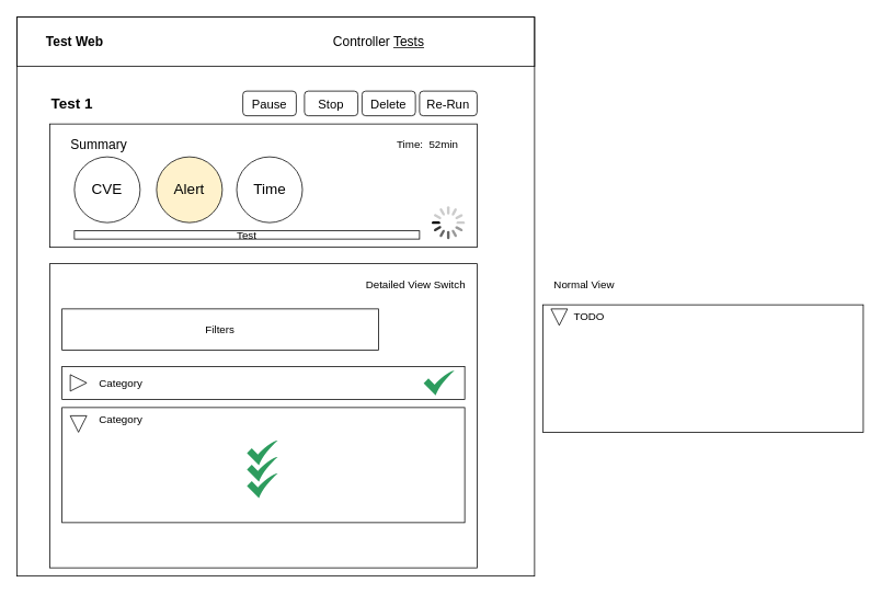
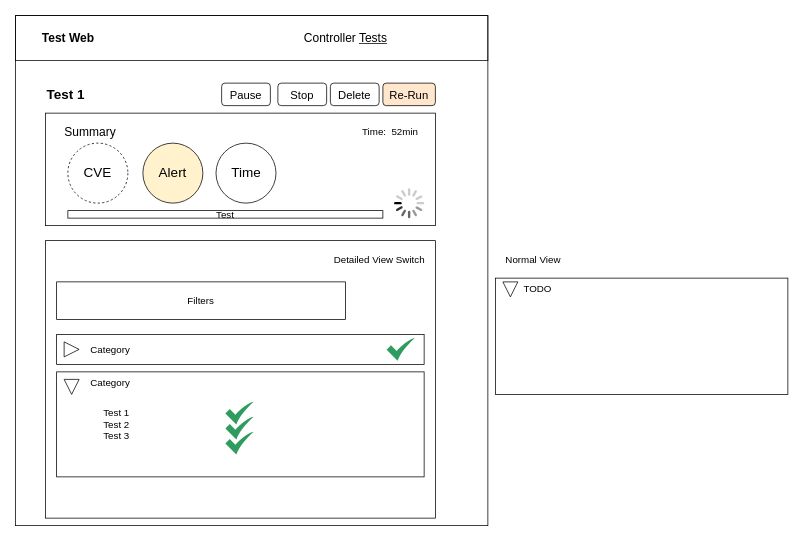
  <mxCell id="0" />
  <mxCell id="1" parent="0" />
  <mxCell id="2" value="" style="rounded=0;whiteSpace=wrap;html=1;fillColor=none;" parent="1" vertex="1"><mxGeometry x="20" y="20" width="630" height="680" as="geometry" /></mxCell>
  <mxCell id="3" value="" style="rounded=0;whiteSpace=wrap;html=1;fillColor=none;" parent="1" vertex="1"><mxGeometry x="20" y="20" width="630" height="60" as="geometry" /></mxCell>
  <mxCell id="4" value="&lt;b&gt;&lt;font style=&quot;font-size: 16px;&quot;&gt;Test Web&lt;/font&gt;&lt;/b&gt;" style="text;html=1;align=center;verticalAlign=middle;resizable=0;points=[];autosize=1;strokeColor=none;fillColor=none;" parent="1" vertex="1"><mxGeometry x="40" y="35" width="100" height="30" as="geometry" /></mxCell>
  <mxCell id="5" value="&lt;font style=&quot;font-size: 16px;&quot;&gt;Controller &lt;u&gt;Tests&lt;/u&gt;&lt;/font&gt;" style="text;html=1;align=center;verticalAlign=middle;resizable=0;points=[];autosize=1;strokeColor=none;fillColor=none;" parent="1" vertex="1"><mxGeometry x="395" y="35" width="130" height="30" as="geometry" /></mxCell>
  <mxCell id="6" value="" style="rounded=0;whiteSpace=wrap;html=1;fontSize=16;fillColor=none;" parent="1" vertex="1"><mxGeometry x="60" y="150" width="520" height="150" as="geometry" /></mxCell>
  <mxCell id="7" value="Test 1" style="text;html=1;strokeColor=none;fillColor=none;align=left;verticalAlign=middle;whiteSpace=wrap;rounded=0;fontSize=18;fontStyle=1" parent="1" vertex="1"><mxGeometry x="60" y="110" width="100" height="30" as="geometry" /></mxCell>
  <mxCell id="8" value="Summary" style="text;html=1;strokeColor=none;fillColor=none;align=center;verticalAlign=middle;whiteSpace=wrap;rounded=0;fontSize=16;" parent="1" vertex="1"><mxGeometry x="90" y="160" width="60" height="30" as="geometry" /></mxCell>
  <mxCell id="9" value="Delete" style="rounded=1;whiteSpace=wrap;html=1;fontSize=15;" parent="1" vertex="1"><mxGeometry x="440" y="110" width="65" height="30" as="geometry" /></mxCell>
- <mxCell id="10" value="Re-Run" style="rounded=1;whiteSpace=wrap;html=1;fontSize=15;" parent="1" vertex="1"><mxGeometry x="510" y="110" width="70" height="30" as="geometry" /></mxCell>
+ <mxCell id="10" value="Re-Run" style="rounded=1;whiteSpace=wrap;html=1;fontSize=15;fillColor=#ffe6cc;" parent="1" vertex="1"><mxGeometry x="510" y="110" width="70" height="30" as="geometry" /></mxCell>
  <mxCell id="11" value="Stop" style="rounded=1;whiteSpace=wrap;html=1;fontSize=15;" parent="1" vertex="1"><mxGeometry x="370" y="110" width="65" height="30" as="geometry" /></mxCell>
  <mxCell id="12" value="Pause" style="rounded=1;whiteSpace=wrap;html=1;fontSize=15;" parent="1" vertex="1"><mxGeometry x="295" y="110" width="65" height="30" as="geometry" /></mxCell>
- <mxCell id="13" value="CVE" style="ellipse;whiteSpace=wrap;html=1;aspect=fixed;fontSize=18;" parent="1" vertex="1"><mxGeometry x="90" y="190" width="80" height="80" as="geometry" /></mxCell>
+ <mxCell id="13" value="CVE" style="ellipse;whiteSpace=wrap;html=1;aspect=fixed;fontSize=18;dashed=1;" parent="1" vertex="1"><mxGeometry x="90" y="190" width="80" height="80" as="geometry" /></mxCell>
  <mxCell id="14" value="Alert" style="ellipse;whiteSpace=wrap;html=1;aspect=fixed;fontSize=18;fillColor=#fff2cc;" parent="1" vertex="1"><mxGeometry x="190" y="190" width="80" height="80" as="geometry" /></mxCell>
  <mxCell id="15" value="Time" style="ellipse;whiteSpace=wrap;html=1;aspect=fixed;fontSize=18;" parent="1" vertex="1"><mxGeometry x="287.5" y="190" width="80" height="80" as="geometry" /></mxCell>
  <mxCell id="16" value="Test" style="rounded=0;whiteSpace=wrap;html=1;fontSize=13;" parent="1" vertex="1"><mxGeometry x="90" y="280" width="420" height="10" as="geometry" /></mxCell>
  <mxCell id="17" value="" style="html=1;verticalLabelPosition=bottom;labelBackgroundColor=#ffffff;verticalAlign=top;shadow=0;dashed=0;strokeWidth=2;shape=mxgraph.ios7.misc.loading_circle;fontSize=13;" parent="1" vertex="1"><mxGeometry x="525" y="250" width="40" height="40" as="geometry" /></mxCell>
  <mxCell id="18" value="Time:&amp;nbsp; 52min" style="text;html=1;strokeColor=none;fillColor=none;align=center;verticalAlign=middle;whiteSpace=wrap;rounded=0;fontSize=13;" parent="1" vertex="1"><mxGeometry x="475" y="160" width="90" height="30" as="geometry" /></mxCell>
  <mxCell id="19" value="" style="rounded=0;whiteSpace=wrap;html=1;fontSize=13;fillColor=none;" parent="1" vertex="1"><mxGeometry x="60" y="320" width="520" height="370" as="geometry" /></mxCell>
  <mxCell id="20" value="Filters" style="rounded=0;whiteSpace=wrap;html=1;fontSize=13;fillColor=none;" parent="1" vertex="1"><mxGeometry x="75" y="375" width="385" height="50" as="geometry" /></mxCell>
  <mxCell id="21" value="&amp;nbsp; &amp;nbsp; &amp;nbsp; &amp;nbsp; &amp;nbsp; &amp;nbsp; Category" style="rounded=0;whiteSpace=wrap;html=1;fontSize=13;fillColor=none;align=left;" parent="1" vertex="1"><mxGeometry x="75" y="445" width="490" height="40" as="geometry" /></mxCell>
  <mxCell id="22" value="" style="triangle;whiteSpace=wrap;html=1;fontSize=13;fillColor=none;" parent="1" vertex="1"><mxGeometry x="85" y="455" width="20" height="20" as="geometry" /></mxCell>
  <mxCell id="23" value="" style="sketch=0;html=1;aspect=fixed;strokeColor=none;shadow=0;align=center;verticalAlign=top;fillColor=#2D9C5E;shape=mxgraph.gcp2.check;fontSize=13;" parent="1" vertex="1"><mxGeometry x="515" y="450" width="37.5" height="30" as="geometry" /></mxCell>
  <mxCell id="24" value="&amp;nbsp; &amp;nbsp; &amp;nbsp; &amp;nbsp; &amp;nbsp; &amp;nbsp; Category" style="rounded=0;whiteSpace=wrap;html=1;fontSize=13;fillColor=none;align=left;verticalAlign=top;" parent="1" vertex="1"><mxGeometry x="75" y="495" width="490" height="140" as="geometry" /></mxCell>
  <mxCell id="25" value="" style="triangle;whiteSpace=wrap;html=1;fontSize=13;fillColor=none;rotation=90;" parent="1" vertex="1"><mxGeometry x="85" y="505" width="20" height="20" as="geometry" /></mxCell>
+ <mxCell id="26" value="Test 1&lt;br&gt;Test 2&lt;br&gt;Test 3" style="text;html=1;strokeColor=none;fillColor=none;align=center;verticalAlign=middle;whiteSpace=wrap;rounded=0;fontSize=13;" parent="1" vertex="1"><mxGeometry x="125" y="535" width="60" height="60" as="geometry" /></mxCell>
  <mxCell id="27" value="" style="sketch=0;html=1;aspect=fixed;strokeColor=none;shadow=0;align=center;verticalAlign=top;fillColor=#2D9C5E;shape=mxgraph.gcp2.check;fontSize=13;" parent="1" vertex="1"><mxGeometry x="300" y="535" width="37.5" height="30" as="geometry" /></mxCell>
  <mxCell id="28" value="" style="sketch=0;html=1;aspect=fixed;strokeColor=none;shadow=0;align=center;verticalAlign=top;fillColor=#2D9C5E;shape=mxgraph.gcp2.check;fontSize=13;" parent="1" vertex="1"><mxGeometry x="300" y="555" width="37.5" height="30" as="geometry" /></mxCell>
  <mxCell id="29" value="" style="sketch=0;html=1;aspect=fixed;strokeColor=none;shadow=0;align=center;verticalAlign=top;fillColor=#2D9C5E;shape=mxgraph.gcp2.check;fontSize=13;" parent="1" vertex="1"><mxGeometry x="300" y="575" width="37.5" height="30" as="geometry" /></mxCell>
  <mxCell id="30" value="Detailed View Switch" style="text;html=1;align=center;verticalAlign=middle;resizable=0;points=[];autosize=1;strokeColor=none;fillColor=none;fontSize=13;" parent="1" vertex="1"><mxGeometry x="435" y="330" width="140" height="30" as="geometry" /></mxCell>
  <mxCell id="31" value="&amp;nbsp; &amp;nbsp; &amp;nbsp; &amp;nbsp; &amp;nbsp; TODO" style="rounded=0;whiteSpace=wrap;html=1;fontSize=13;fillColor=none;verticalAlign=top;align=left;" parent="1" vertex="1"><mxGeometry x="660" y="370" width="390" height="155" as="geometry" /></mxCell>
  <mxCell id="32" value="" style="triangle;whiteSpace=wrap;html=1;fontSize=13;fillColor=none;rotation=90;" parent="1" vertex="1"><mxGeometry x="670" y="375" width="20" height="20" as="geometry" /></mxCell>
  <mxCell id="33" value="Normal View" style="text;html=1;align=center;verticalAlign=middle;resizable=0;points=[];autosize=1;strokeColor=none;fillColor=none;fontSize=13;" parent="1" vertex="1"><mxGeometry x="660" y="330" width="100" height="30" as="geometry" /></mxCell>
